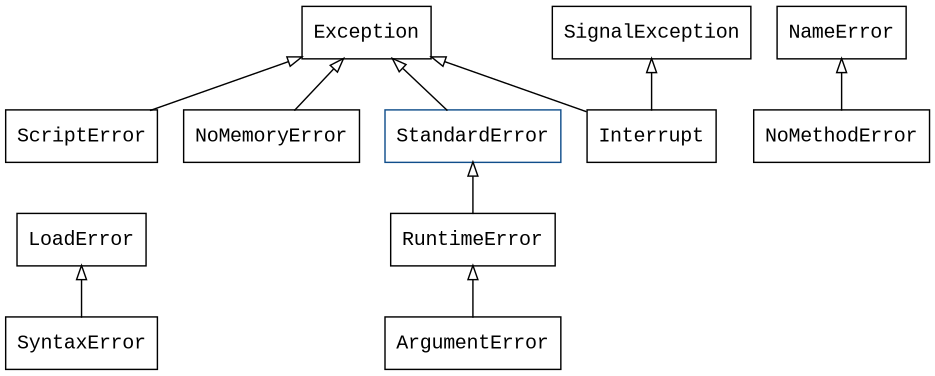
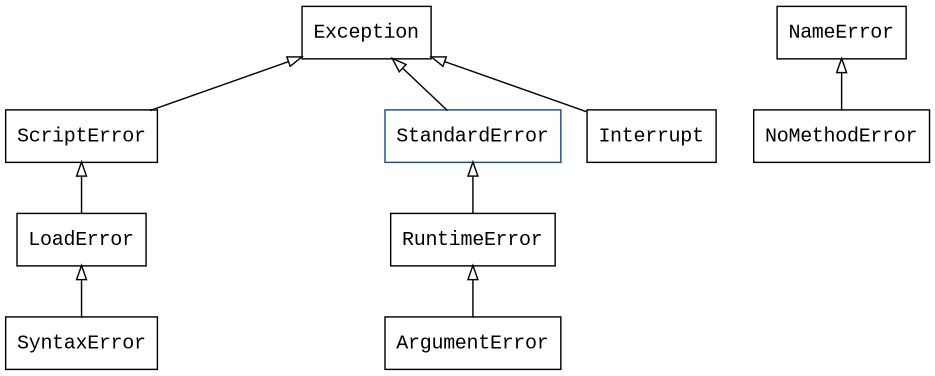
  digraph {
    fontname="Liberation Mono"
    node [fontname="Liberation Mono" shape=record]
    edge [arrowtail=empty dir=back fontname="Liberation Mono"]
    n1 [label=Exception]
    n2 [label=ScriptError]
-   n3 [label=NoMemoryError]
    n4 [color=dodgerblue4 fillcolor=gold label=StandardError]
    n5 [label=Interrupt]
    n6 [label=LoadError]
-   n7 [label=SignalException]
    n8 [label=RuntimeError]
    n9 [label=SyntaxError]
    n10 [label=ArgumentError]
    n11 [label=NameError]
    n12 [label=NoMethodError]
    n1 -> n2
-   n1 -> n3
    n1 -> n4
    n1 -> n5
+   n2 -> n6
    n4 -> n8
    n6 -> n9
-   n7 -> n5
    n8 -> n10
    n11 -> n12
  }
